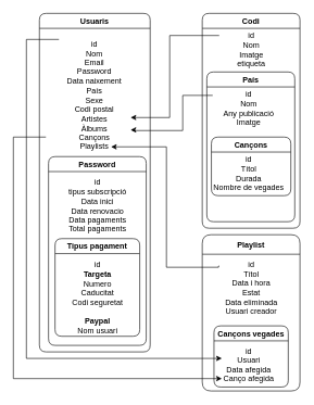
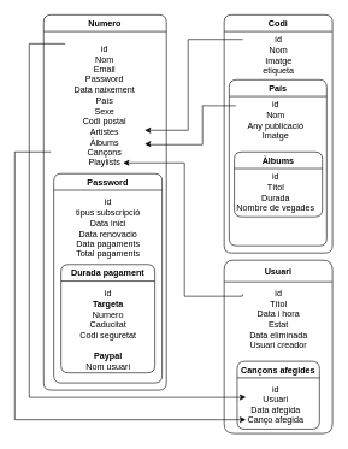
  <mxCell id="0" />
  <mxCell id="1" parent="0" />
- <mxCell id="2" value="Usuaris" style="swimlane;gradientColor=none;rounded=1;" parent="1" vertex="1"><mxGeometry x="60" y="20" width="170" height="520" as="geometry" /></mxCell>
+ <mxCell id="2" value="Numero" style="swimlane;gradientColor=none;rounded=1;" parent="1" vertex="1"><mxGeometry x="60" y="20" width="170" height="520" as="geometry" /></mxCell>
  <mxCell id="3" value="id&lt;br&gt;&lt;div&gt;Nom&lt;/div&gt;&lt;div&gt;Email&lt;/div&gt;&lt;div&gt;Password&lt;/div&gt;&lt;div&gt;Data naixement&lt;/div&gt;&lt;div&gt;País&lt;/div&gt;&lt;div&gt;Sexe&lt;/div&gt;&lt;div&gt;Codi postal&lt;br&gt;&lt;/div&gt;&lt;div&gt;Artistes&lt;br&gt;Àlbums&lt;/div&gt;&lt;div&gt;Cançons&lt;/div&gt;&lt;div&gt;Playlists&lt;br&gt;&lt;/div&gt;" style="text;align=center;verticalAlign=middle;resizable=0;points=[];autosize=1;strokeColor=none;fillColor=none;strokeWidth=1;labelBackgroundColor=default;labelBorderColor=none;spacingTop=2;spacingBottom=0;spacing=1;fontSize=12;horizontal=1;labelPosition=center;verticalLabelPosition=middle;flipV=0;flipH=0;rotation=0;html=1;" parent="2" vertex="1"><mxGeometry x="34" y="35" width="100" height="180" as="geometry" /></mxCell>
  <mxCell id="4" value="Password" style="swimlane;gradientColor=none;rounded=1;" vertex="1" parent="1"><mxGeometry x="74" y="240" width="150" height="290" as="geometry" /></mxCell>
  <mxCell id="5" value="id&lt;br&gt;tipus subscripció&lt;br&gt;Data inici&lt;br&gt;Data renovacio&lt;br&gt;Data pagaments&lt;br&gt;Total pagaments" style="text;align=center;verticalAlign=middle;resizable=0;points=[];autosize=1;strokeColor=none;fillColor=none;strokeWidth=1;labelBackgroundColor=default;labelBorderColor=none;spacingTop=2;spacingBottom=0;spacing=1;fontSize=12;horizontal=1;labelPosition=center;verticalLabelPosition=middle;flipV=0;flipH=0;rotation=0;html=1;" vertex="1" parent="4"><mxGeometry x="20" y="30" width="110" height="90" as="geometry" /></mxCell>
- <mxCell id="6" value="Tipus pagament" style="swimlane;gradientColor=none;rounded=1;" vertex="1" parent="4"><mxGeometry x="10" y="126" width="130" height="150" as="geometry" /></mxCell>
+ <mxCell id="6" value="Durada pagament" style="swimlane;gradientColor=none;rounded=1;" vertex="1" parent="4"><mxGeometry x="10" y="126" width="130" height="150" as="geometry" /></mxCell>
  <mxCell id="7" value="id&lt;br&gt;&lt;b&gt;Targeta&lt;/b&gt;&lt;br&gt;Numero&lt;br&gt;Caducitat&lt;br&gt;Codi seguretat&lt;br&gt;&lt;br&gt;&lt;b&gt;Paypal&lt;/b&gt;&lt;br&gt;Nom usuari" style="text;align=center;verticalAlign=middle;resizable=0;points=[];autosize=1;strokeColor=none;fillColor=none;strokeWidth=1;labelBackgroundColor=default;labelBorderColor=none;spacingTop=2;spacingBottom=0;spacing=1;fontSize=12;horizontal=1;labelPosition=center;verticalLabelPosition=middle;flipV=0;flipH=0;rotation=0;html=1;" vertex="1" parent="6"><mxGeometry x="15" y="30" width="100" height="120" as="geometry" /></mxCell>
  <mxCell id="8" value="Codi" style="swimlane;gradientColor=none;rounded=1;startSize=23;" parent="1" vertex="1"><mxGeometry x="310" y="20" width="150" height="330" as="geometry" /></mxCell>
  <mxCell id="9" value="id&lt;br&gt;&lt;div&gt;Nom&lt;/div&gt;&lt;div&gt;Imatge&lt;br&gt;etiqueta&lt;/div&gt;" style="text;align=center;verticalAlign=middle;resizable=0;points=[];autosize=1;strokeColor=none;fillColor=none;strokeWidth=1;labelBackgroundColor=default;labelBorderColor=none;spacingTop=2;spacingBottom=0;spacing=1;fontSize=12;horizontal=1;labelPosition=center;verticalLabelPosition=middle;flipV=0;flipH=0;rotation=0;html=1;" parent="8" vertex="1"><mxGeometry x="45" y="20" width="60" height="70" as="geometry" /></mxCell>
  <mxCell id="10" value="País" style="swimlane;gradientColor=none;rounded=1;" parent="8" vertex="1"><mxGeometry x="7" y="90" width="135" height="230" as="geometry" /></mxCell>
  <mxCell id="11" value="id&lt;br&gt;Nom&lt;br&gt;Any publicació&lt;br&gt;Imatge" style="text;align=center;verticalAlign=middle;resizable=0;points=[];autosize=1;strokeColor=none;fillColor=none;strokeWidth=1;labelBackgroundColor=default;labelBorderColor=none;spacingTop=2;spacingBottom=0;spacing=1;fontSize=12;horizontal=1;labelPosition=center;verticalLabelPosition=middle;flipV=0;flipH=0;rotation=0;html=1;" parent="10" vertex="1"><mxGeometry x="19" y="20" width="90" height="70" as="geometry" /></mxCell>
- <mxCell id="12" value="Cançons" style="swimlane;gradientColor=none;rounded=1;" vertex="1" parent="10"><mxGeometry x="7" y="100" width="122" height="90" as="geometry" /></mxCell>
+ <mxCell id="12" value="Àlbums" style="swimlane;gradientColor=none;rounded=1;" vertex="1" parent="10"><mxGeometry x="7" y="100" width="122" height="90" as="geometry" /></mxCell>
  <mxCell id="13" value="id&lt;br&gt;Títol&lt;br&gt;Durada&lt;br&gt;Nombre de vegades" style="text;align=center;verticalAlign=middle;resizable=0;points=[];autosize=1;strokeColor=none;fillColor=none;strokeWidth=1;labelBackgroundColor=default;labelBorderColor=none;spacingTop=2;spacingBottom=0;spacing=1;fontSize=12;horizontal=1;labelPosition=center;verticalLabelPosition=middle;flipV=0;flipH=0;rotation=0;html=1;" vertex="1" parent="12"><mxGeometry x="-8" y="20" width="130" height="70" as="geometry" /></mxCell>
  <mxCell id="14" value="" style="edgeStyle=orthogonalEdgeStyle;rounded=0;orthogonalLoop=1;jettySize=auto;html=1;exitX=0.01;exitY=0.133;exitDx=0;exitDy=0;exitPerimeter=0;" edge="1" parent="1" source="16"><mxGeometry relative="1" as="geometry"><mxPoint x="335" y="395" as="sourcePoint" /><mxPoint x="170" y="225" as="targetPoint" /><Array as="points"><mxPoint x="335" y="408" /><mxPoint x="335" y="410" /><mxPoint x="255" y="410" /><mxPoint x="255" y="225" /></Array></mxGeometry></mxCell>
- <mxCell id="15" value="Playlist" style="swimlane;gradientColor=none;rounded=1;startSize=30;" vertex="1" parent="1"><mxGeometry x="310" y="360" width="150" height="240" as="geometry" /></mxCell>
+ <mxCell id="15" value="Usuari" style="swimlane;gradientColor=none;rounded=1;startSize=30;" vertex="1" parent="1"><mxGeometry x="310" y="360" width="150" height="240" as="geometry" /></mxCell>
  <mxCell id="16" value="id&lt;br&gt;Títol&lt;br&gt;Data i hora&lt;br&gt;Estat&lt;br&gt;Data eliminada&lt;br&gt;Usuari creador" style="text;align=center;verticalAlign=middle;resizable=0;points=[];autosize=1;strokeColor=none;fillColor=none;strokeWidth=1;labelBackgroundColor=default;labelBorderColor=none;spacingTop=2;spacingBottom=0;spacing=1;fontSize=12;horizontal=1;labelPosition=center;verticalLabelPosition=middle;flipV=0;flipH=0;rotation=0;html=1;" vertex="1" parent="15"><mxGeometry x="25" y="36" width="100" height="90" as="geometry" /></mxCell>
  <mxCell id="17" value="" style="edgeStyle=orthogonalEdgeStyle;rounded=0;orthogonalLoop=1;jettySize=auto;html=1;" edge="1" parent="1"><mxGeometry relative="1" as="geometry"><mxPoint x="70" y="210" as="sourcePoint" /><mxPoint x="340" y="581" as="targetPoint" /><Array as="points"><mxPoint x="70" y="210" /><mxPoint x="20" y="210" /><mxPoint x="20" y="581" /></Array></mxGeometry></mxCell>
  <mxCell id="18" value="" style="edgeStyle=orthogonalEdgeStyle;rounded=0;orthogonalLoop=1;jettySize=auto;html=1;entryX=1.06;entryY=0.8;entryDx=0;entryDy=0;entryPerimeter=0;" edge="1" parent="1" target="3"><mxGeometry relative="1" as="geometry"><mxPoint x="326" y="146" as="sourcePoint" /><mxPoint x="204" y="116" as="targetPoint" /><Array as="points"><mxPoint x="280" y="146" /><mxPoint x="280" y="200" /><mxPoint x="204" y="200" /><mxPoint x="204" y="199" /></Array></mxGeometry></mxCell>
  <mxCell id="19" value="" style="edgeStyle=orthogonalEdgeStyle;rounded=0;orthogonalLoop=1;jettySize=auto;html=1;" edge="1" parent="1"><mxGeometry relative="1" as="geometry"><mxPoint x="336" y="54" as="sourcePoint" /><mxPoint x="200" y="180" as="targetPoint" /><Array as="points"><mxPoint x="260" y="54" /><mxPoint x="260" y="180" /></Array></mxGeometry></mxCell>
  <mxCell id="20" value="" style="edgeStyle=orthogonalEdgeStyle;rounded=0;orthogonalLoop=1;jettySize=auto;html=1;" edge="1" parent="1"><mxGeometry relative="1" as="geometry"><mxPoint x="90" y="60" as="sourcePoint" /><mxPoint x="340" y="550" as="targetPoint" /><Array as="points"><mxPoint x="40" y="60" /><mxPoint x="40" y="550" /></Array></mxGeometry></mxCell>
- <mxCell id="21" value="Cançons vegades" style="swimlane;gradientColor=none;rounded=1;" vertex="1" parent="1"><mxGeometry x="328" y="500" width="114" height="94" as="geometry" /></mxCell>
+ <mxCell id="21" value="Cançons afegides" style="swimlane;gradientColor=none;rounded=1;" vertex="1" parent="1"><mxGeometry x="328" y="500" width="114" height="94" as="geometry" /></mxCell>
  <mxCell id="22" value="id&lt;br&gt;Usuari&lt;br&gt;Data afegida&lt;br&gt;Canço afegida" style="text;align=center;verticalAlign=middle;resizable=0;points=[];autosize=1;strokeColor=none;fillColor=none;strokeWidth=1;labelBackgroundColor=default;labelBorderColor=none;spacingTop=2;spacingBottom=0;spacing=1;fontSize=12;horizontal=1;labelPosition=center;verticalLabelPosition=middle;flipV=0;flipH=0;rotation=0;html=1;" vertex="1" parent="21"><mxGeometry x="8" y="24" width="90" height="70" as="geometry" /></mxCell>
